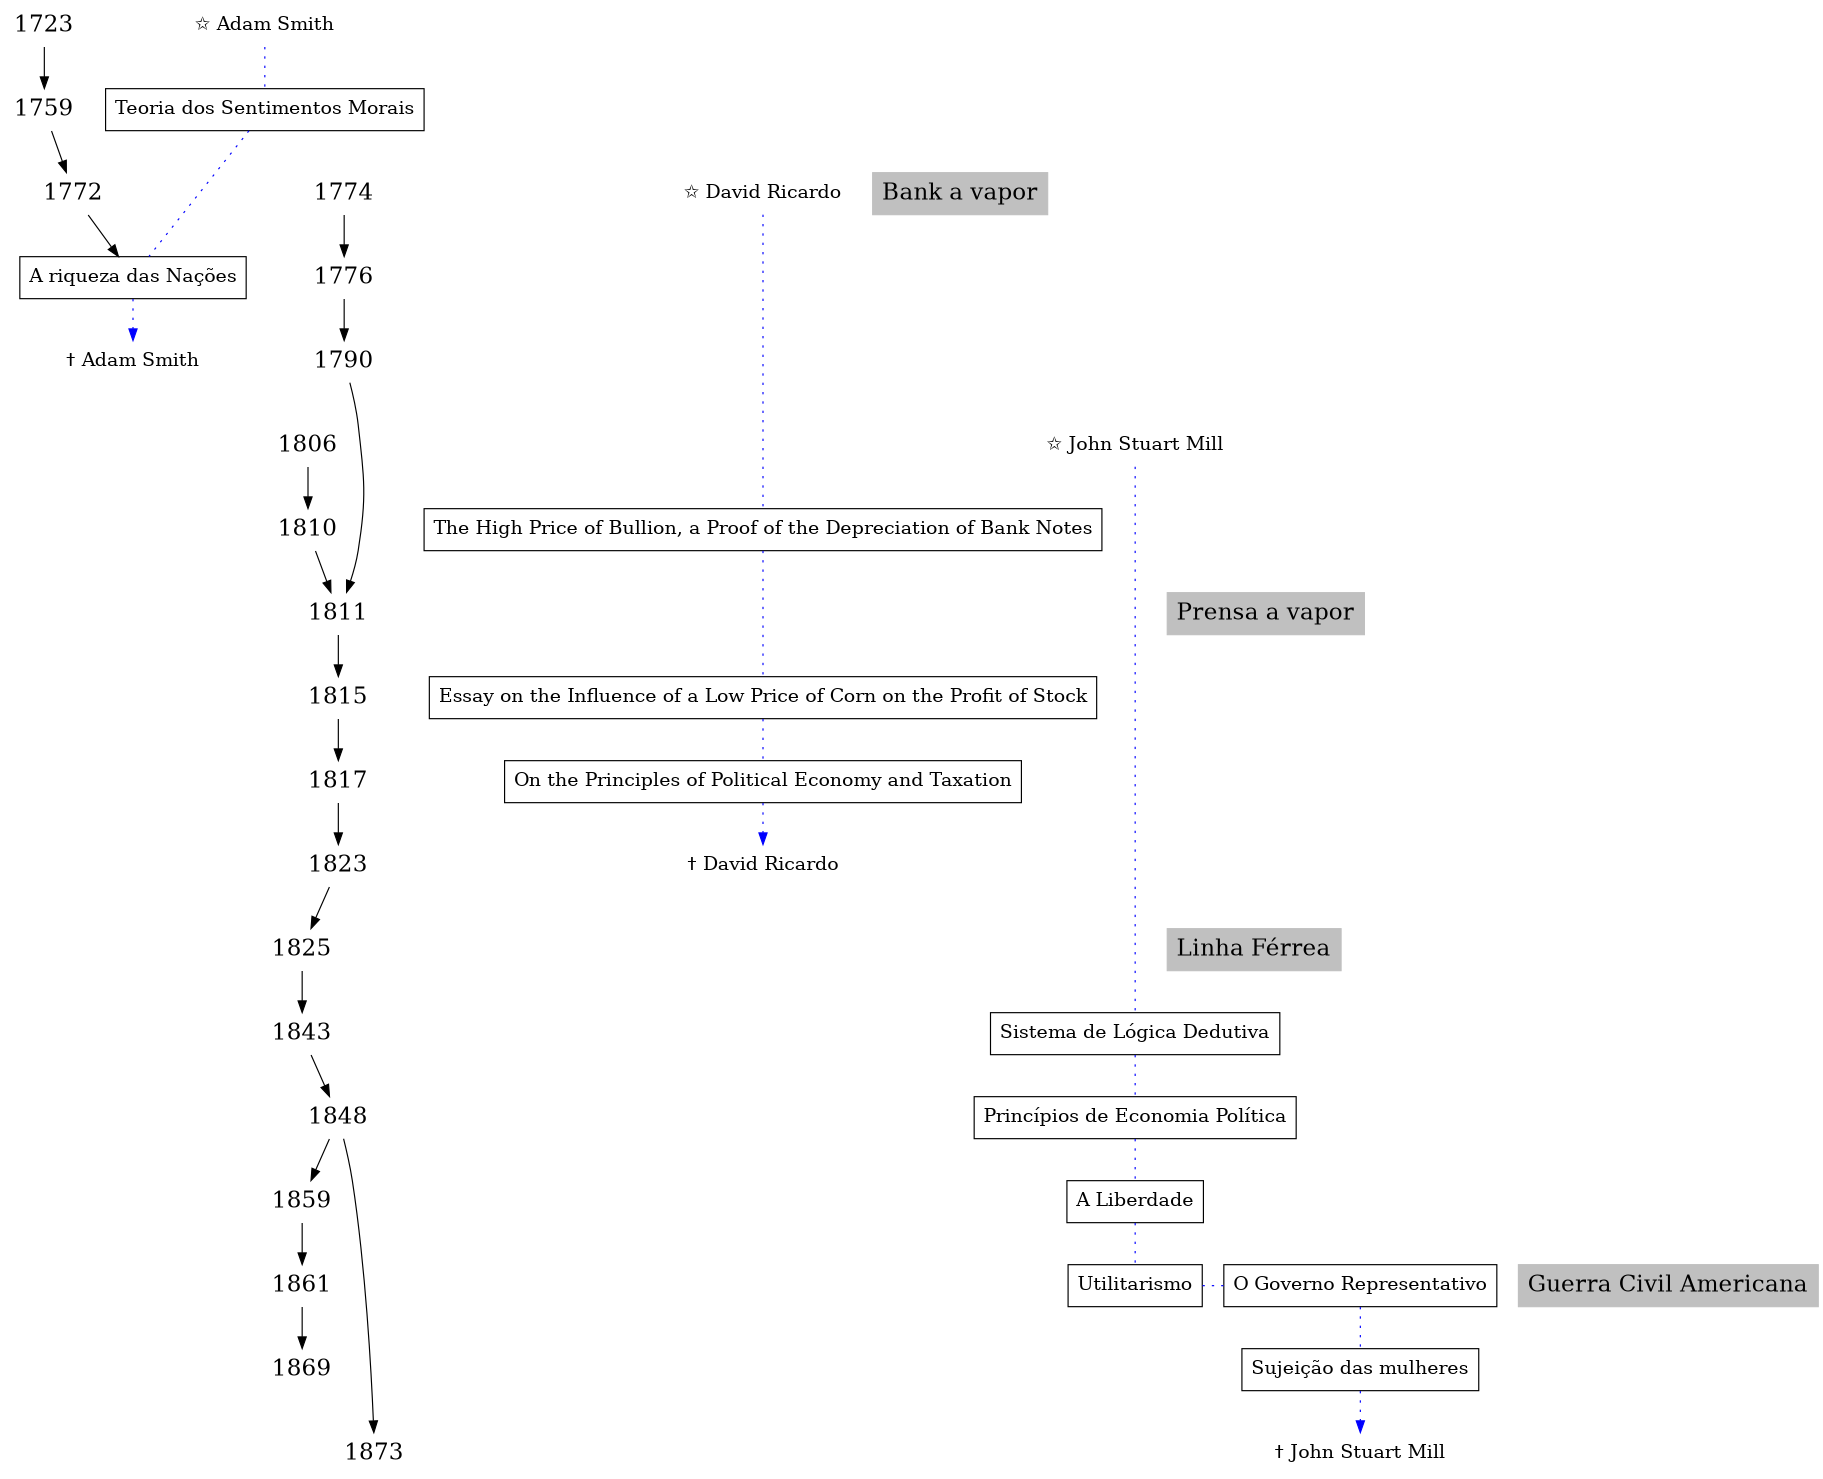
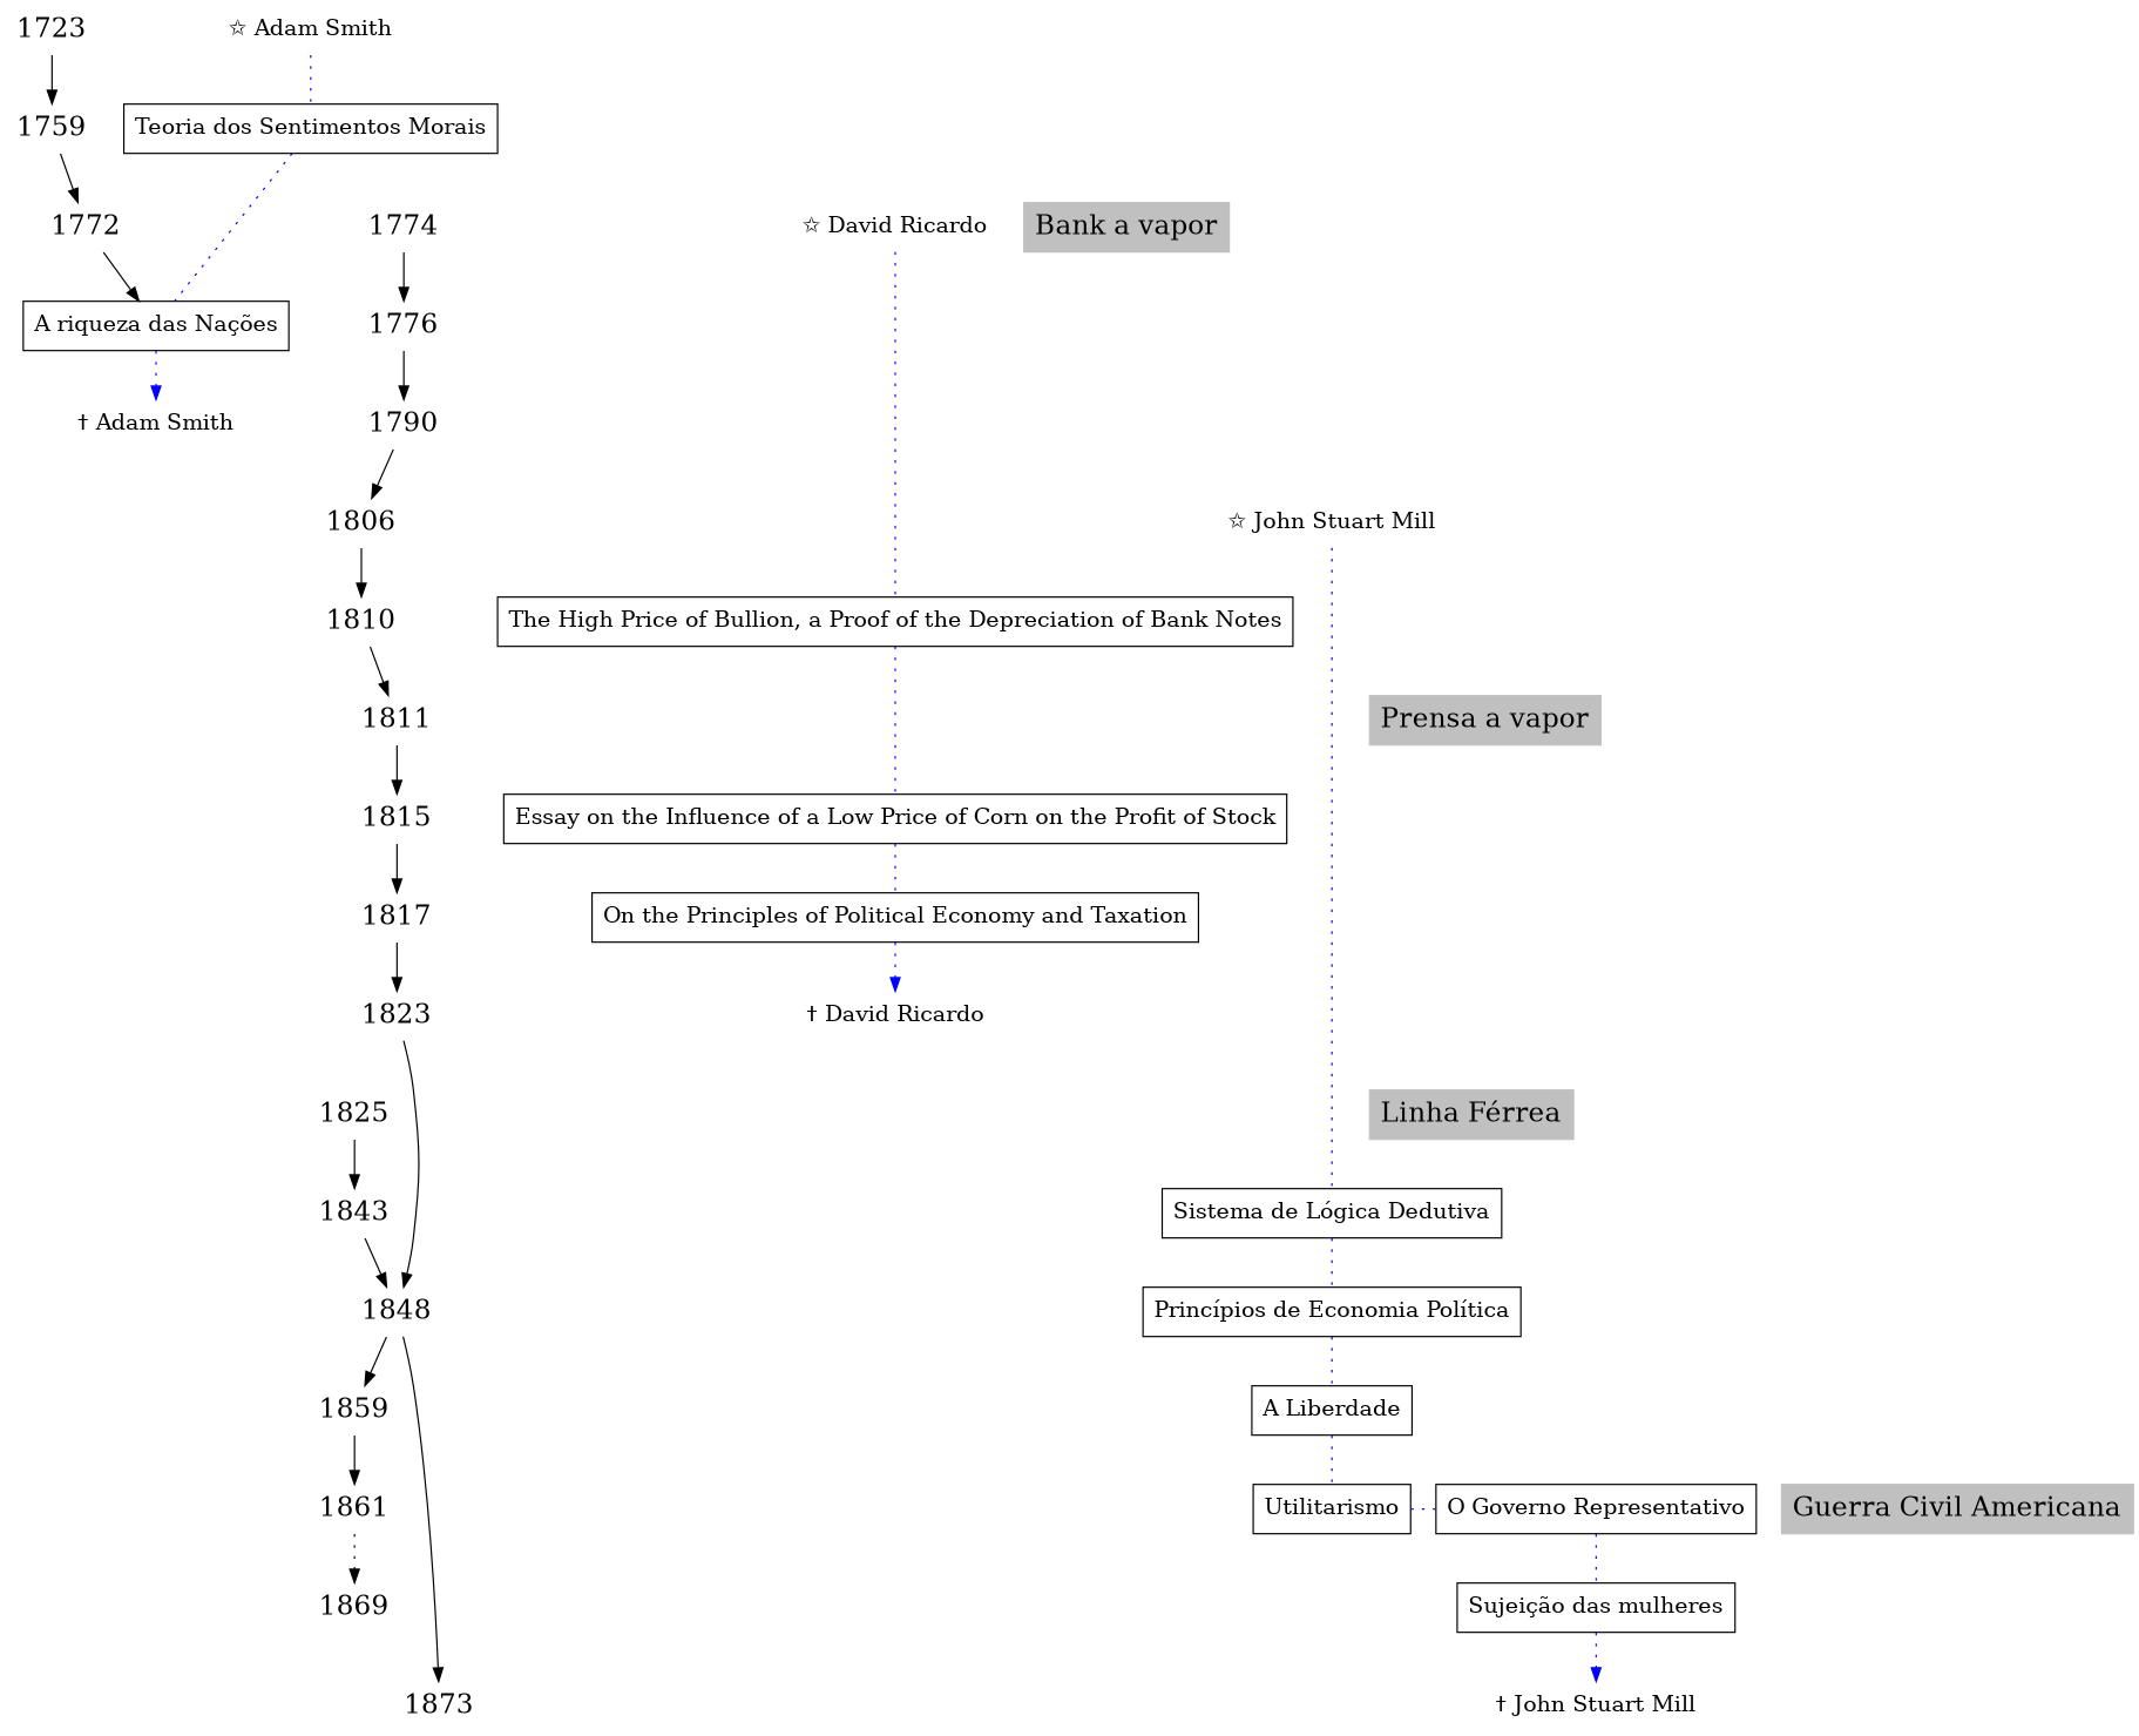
  digraph {
    concentrate=True
    node [fontsize=20 shape=plaintext]
    1723
    1759
    1772
    1774
    1776
    1790
    1806
    1810
    1811
    1815
    1817
    1823
    1825
    1843
    1848
    1859
    1861
    1869
    1873
    "Teoria dos Sentimentos Morais" [fontsize=16 shape=box]
    "A riqueza das Nações" [fontsize=16 shape=box]
    "The High Price of Bullion, a Proof of the Depreciation of Bank Notes" [fontsize=16 shape=box]
    "Essay on the Influence of a Low Price of Corn on the Profit of Stock" [fontsize=16 shape=box]
    "On the Principles of Political Economy and Taxation" [fontsize=16 shape=box]
    "Sistema de Lógica Dedutiva" [fontsize=16 shape=box]
    "Princípios de Economia Política" [fontsize=16 shape=box]
    "A Liberdade" [fontsize=16 shape=box]
    Utilitarismo [fontsize=16 shape=box]
    "O Governo Representativo" [fontsize=16 shape=box]
    "Sujeição das mulheres" [fontsize=16 shape=box]
    "✩ David Ricardo" [fontsize=16]
    "✝ Adam Smith" [fontsize=16]
    "✩ John Stuart Mill" [fontsize=16]
    "✝ John Stuart Mill" [fontsize=16]
    "✩ Adam Smith" [fontsize=16]
    "✝ David Ricardo" [fontsize=16]
    "Guerra Civil Americana" [color=gray fillcolor=gray shape=box style=filled]
    n38 [color=gray fillcolor=gray label="Bank a vapor" shape=box style=filled]
    "Prensa a vapor" [color=gray fillcolor=gray shape=box style=filled]
    "Linha Férrea" [color=gray fillcolor=gray shape=box style=filled]
    subgraph sub_1 {
      1723
      1759
      1772
      1774
      1776
      1790
      1806
      1810
      1811
      1815
      1817
      1823
      1825
      1843
      1848
      1859
      1861
      1869
      1873
    }
    subgraph sub_2 {
      "Teoria dos Sentimentos Morais"
      "A riqueza das Nações"
      "The High Price of Bullion, a Proof of the Depreciation of Bank Notes"
      "Essay on the Influence of a Low Price of Corn on the Profit of Stock"
      "On the Principles of Political Economy and Taxation"
      "Sistema de Lógica Dedutiva"
      "Princípios de Economia Política"
      "A Liberdade"
      Utilitarismo
      "O Governo Representativo"
      "Sujeição das mulheres"
    }
    subgraph sub_3 {
      rank=same
      1859
      "A Liberdade"
    }
    subgraph sub_4 {
      rank=same
      1861
      Utilitarismo
      "O Governo Representativo"
    }
    subgraph sub_5 {
      rank=same
      1772
      "✩ David Ricardo"
    }
    subgraph sub_6 {
      rank=same
      1869
      "Sujeição das mulheres"
    }
    subgraph sub_7 {
      rank=same
      1790
      "✝ Adam Smith"
    }
    subgraph sub_8 {
      rank=same
      1806
      "✩ John Stuart Mill"
    }
    subgraph sub_9 {
      rank=same
      1848
      "Princípios de Economia Política"
    }
    subgraph sub_10 {
      rank=same
      1776
      "A riqueza das Nações"
    }
    subgraph sub_11 {
      rank=same
      1873
      "✝ John Stuart Mill"
    }
    subgraph sub_12 {
      rank=same
      1810
      "The High Price of Bullion, a Proof of the Depreciation of Bank Notes"
    }
    subgraph sub_13 {
      rank=same
      1843
      "Sistema de Lógica Dedutiva"
    }
    subgraph sub_14 {
      rank=same
      1815
      "Essay on the Influence of a Low Price of Corn on the Profit of Stock"
    }
    subgraph sub_15 {
      rank=same
      1759
      "Teoria dos Sentimentos Morais"
    }
    subgraph sub_16 {
      rank=same
      1817
      "On the Principles of Political Economy and Taxation"
    }
    subgraph sub_17 {
      rank=same
      1723
      "✩ Adam Smith"
    }
    subgraph sub_18 {
      rank=same
      1823
      "✝ David Ricardo"
    }
    subgraph sub_19 {
      rank=same
      1861
      "Guerra Civil Americana"
    }
    subgraph sub_20 {
      rank=same
      1774
      n38
    }
    subgraph sub_21 {
      rank=same
      1811
      "Prensa a vapor"
    }
    subgraph sub_22 {
      rank=same
      1825
      "Linha Férrea"
    }
    1723 -> 1759
    1759 -> 1772
    1772 -> "A riqueza das Nações"
    1774 -> 1776
    1776 -> 1790
-   1790 -> 1811
+   1790 -> 1806
    1806 -> 1810
    1810 -> 1811
    1811 -> 1815
    1815 -> 1817
    1817 -> 1823
-   1823 -> 1825
+   1823 -> 1848
    1825 -> 1843
    1843 -> 1848
    1848 -> 1859
    1848 -> 1873
    1859 -> 1861
-   1861 -> 1869
+   1861 -> 1869 [style=dotted]
    "Teoria dos Sentimentos Morais" -> "A riqueza das Nações" [arrowhead=none color=blue style=dotted]
    "A riqueza das Nações" -> "✝ Adam Smith" [color=blue style=dotted]
    "The High Price of Bullion, a Proof of the Depreciation of Bank Notes" -> "Essay on the Influence of a Low Price of Corn on the Profit of Stock" [arrowhead=none color=blue style=dotted]
    "Essay on the Influence of a Low Price of Corn on the Profit of Stock" -> "On the Principles of Political Economy and Taxation" [arrowhead=none color=blue style=dotted]
    "On the Principles of Political Economy and Taxation" -> "✝ David Ricardo" [color=blue style=dotted]
    "Sistema de Lógica Dedutiva" -> "Princípios de Economia Política" [arrowhead=none color=blue style=dotted]
    "Princípios de Economia Política" -> "A Liberdade" [arrowhead=none color=blue style=dotted]
    "A Liberdade" -> Utilitarismo [arrowhead=none color=blue style=dotted]
    Utilitarismo -> "O Governo Representativo" [arrowhead=none color=blue style=dotted]
    "O Governo Representativo" -> "Sujeição das mulheres" [arrowhead=none color=blue style=dotted]
    "Sujeição das mulheres" -> "✝ John Stuart Mill" [color=blue style=dotted]
    "✩ David Ricardo" -> "The High Price of Bullion, a Proof of the Depreciation of Bank Notes" [arrowhead=none color=blue style=dotted]
    "✩ John Stuart Mill" -> "Sistema de Lógica Dedutiva" [arrowhead=none color=blue style=dotted]
    "✩ Adam Smith" -> "Teoria dos Sentimentos Morais" [arrowhead=none color=blue style=dotted]
  }
